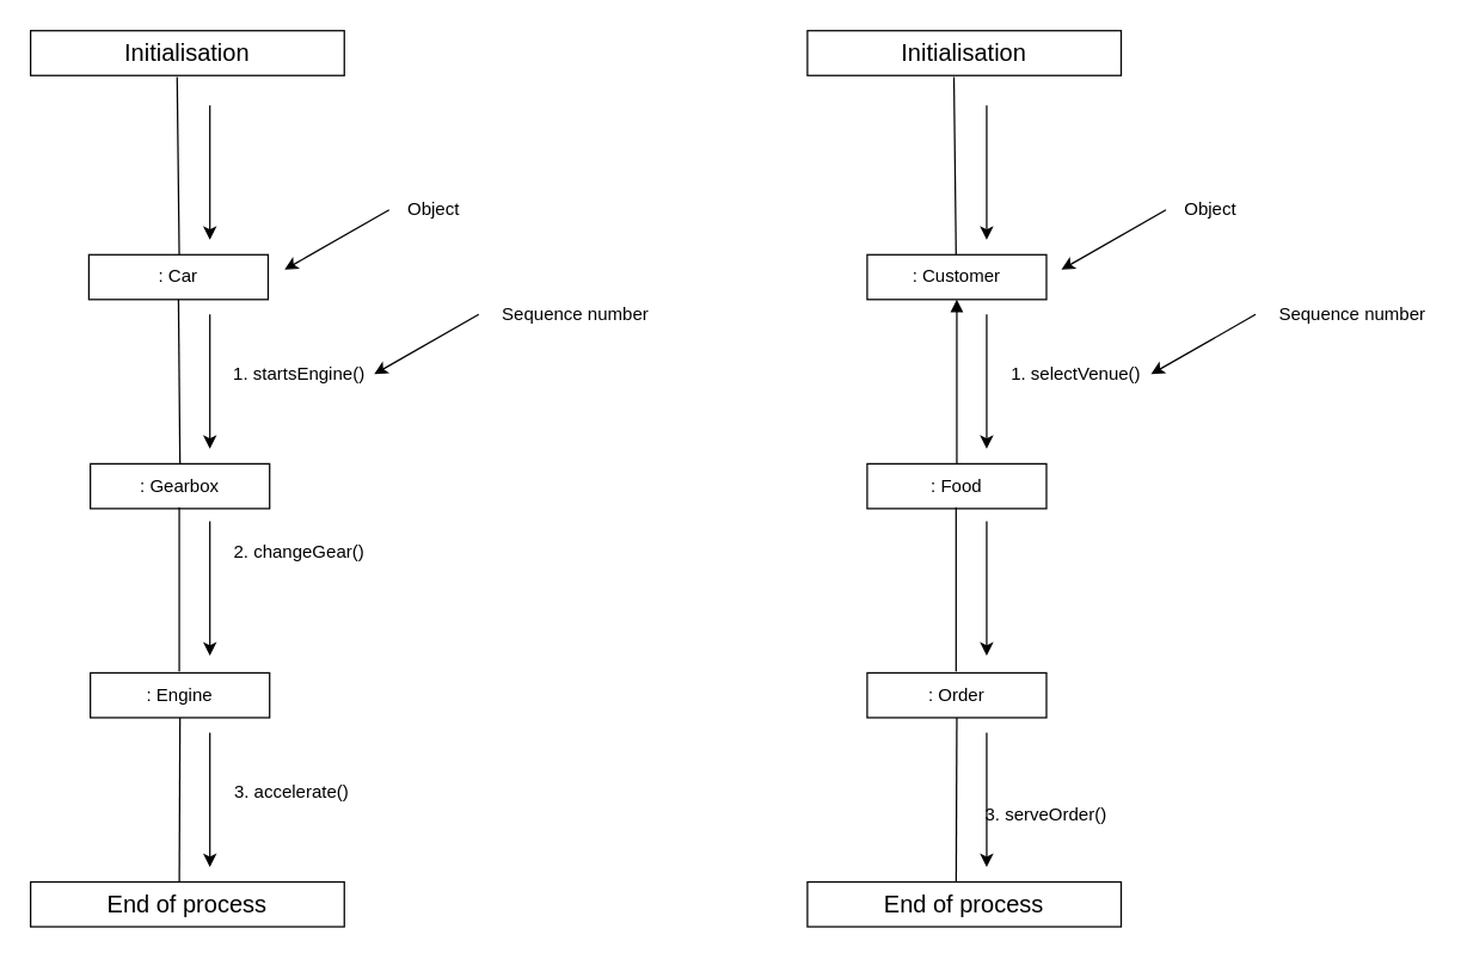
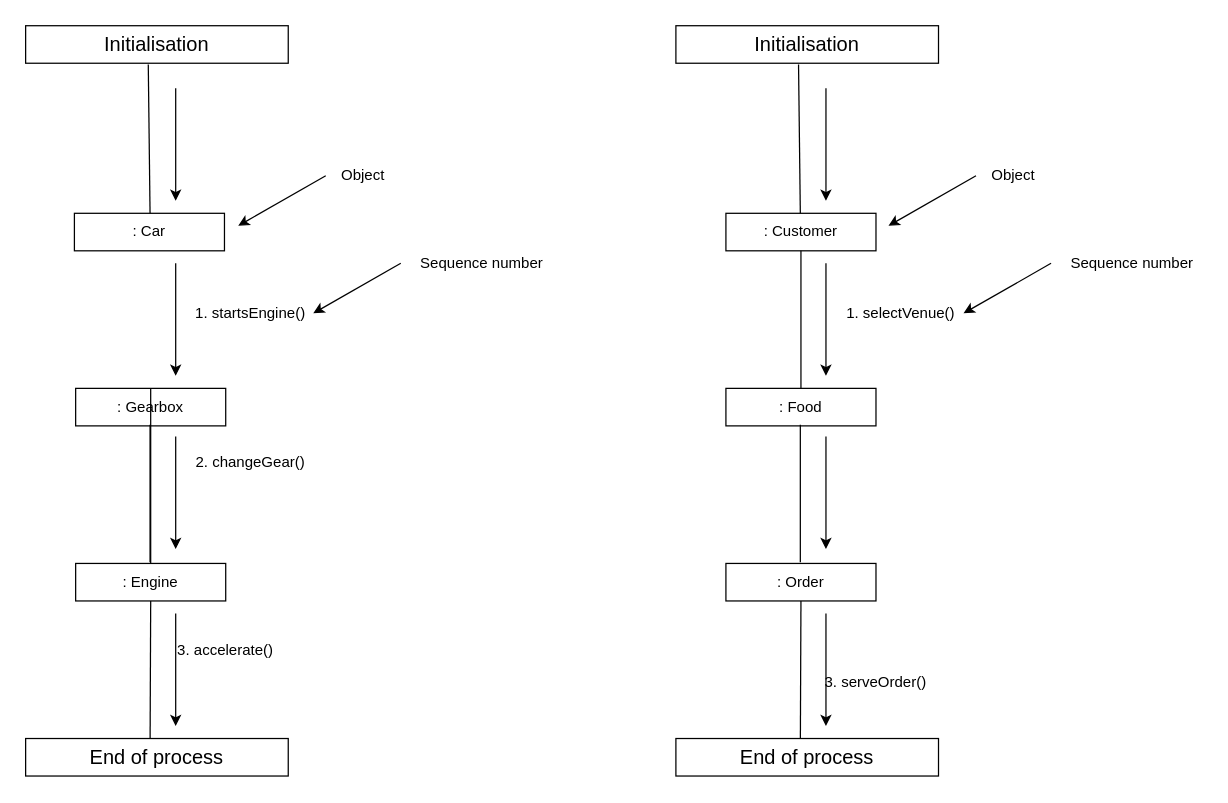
  <mxCell id="0" />
  <mxCell id="1" parent="0" />
  <mxCell id="2" value="&lt;font style=&quot;font-size: 16px&quot;&gt;Initialisation&lt;/font&gt;" style="rounded=0;whiteSpace=wrap;html=1;" parent="1" vertex="1"><mxGeometry x="20" y="20" width="210" height="30" as="geometry" /></mxCell>
  <mxCell id="3" value="&lt;font style=&quot;font-size: 16px&quot;&gt;End of process&lt;/font&gt;" style="rounded=0;whiteSpace=wrap;html=1;" parent="1" vertex="1"><mxGeometry x="20" y="590" width="210" height="30" as="geometry" /></mxCell>
  <mxCell id="4" value=": Engine" style="rounded=0;whiteSpace=wrap;html=1;" parent="1" vertex="1"><mxGeometry x="60" y="450" width="120" height="30" as="geometry" /></mxCell>
  <mxCell id="5" value=": Gearbox" style="rounded=0;whiteSpace=wrap;html=1;" parent="1" vertex="1"><mxGeometry x="60" y="310" width="120" height="30" as="geometry" /></mxCell>
  <mxCell id="6" value=": Car" style="rounded=0;whiteSpace=wrap;html=1;" parent="1" vertex="1"><mxGeometry x="59" y="170" width="120" height="30" as="geometry" /></mxCell>
  <mxCell id="7" value="" style="endArrow=none;html=1;exitX=0.542;exitY=0.333;exitDx=0;exitDy=0;exitPerimeter=0;" parent="1" edge="1"><mxGeometry width="50" height="50" relative="1" as="geometry"><mxPoint x="119.54" y="590" as="sourcePoint" /><mxPoint x="120" y="480" as="targetPoint" /></mxGeometry></mxCell>
- <mxCell id="8" value="" style="endArrow=none;html=1;entryX=0.5;entryY=1;entryDx=0;entryDy=0;exitX=0.5;exitY=0;exitDx=0;exitDy=0;" parent="1" source="5" target="6" edge="1"><mxGeometry width="50" height="50" relative="1" as="geometry"><mxPoint x="400" y="330" as="sourcePoint" /><mxPoint x="450" y="280" as="targetPoint" /></mxGeometry></mxCell>
+ <mxCell id="8" value="" style="endArrow=none;html=1;exitX=0.5;exitY=0;exitDx=0;exitDy=0;" parent="1" source="5" target="4" edge="1"><mxGeometry width="50" height="50" relative="1" as="geometry"><mxPoint x="400" y="330" as="sourcePoint" /><mxPoint x="450" y="280" as="targetPoint" /></mxGeometry></mxCell>
  <mxCell id="9" value="" style="endArrow=none;html=1;entryX=0.5;entryY=1;entryDx=0;entryDy=0;exitX=0.5;exitY=0;exitDx=0;exitDy=0;" parent="1" edge="1"><mxGeometry width="50" height="50" relative="1" as="geometry"><mxPoint x="119.5" y="449" as="sourcePoint" /><mxPoint x="119.5" y="339" as="targetPoint" /></mxGeometry></mxCell>
  <mxCell id="10" value="" style="endArrow=none;html=1;exitX=0.542;exitY=0.333;exitDx=0;exitDy=0;exitPerimeter=0;entryX=0.467;entryY=1.033;entryDx=0;entryDy=0;entryPerimeter=0;" parent="1" target="2" edge="1"><mxGeometry width="50" height="50" relative="1" as="geometry"><mxPoint x="119.5" y="170" as="sourcePoint" /><mxPoint x="119.96" y="60" as="targetPoint" /></mxGeometry></mxCell>
  <mxCell id="11" value="" style="endArrow=classic;html=1;" parent="1" edge="1"><mxGeometry width="50" height="50" relative="1" as="geometry"><mxPoint x="140" y="70" as="sourcePoint" /><mxPoint x="140" y="160" as="targetPoint" /></mxGeometry></mxCell>
  <mxCell id="12" value="" style="endArrow=classic;html=1;" parent="1" edge="1"><mxGeometry width="50" height="50" relative="1" as="geometry"><mxPoint x="140" y="210" as="sourcePoint" /><mxPoint x="140" y="300" as="targetPoint" /></mxGeometry></mxCell>
  <mxCell id="13" value="" style="endArrow=classic;html=1;" parent="1" edge="1"><mxGeometry width="50" height="50" relative="1" as="geometry"><mxPoint x="140" y="348.5" as="sourcePoint" /><mxPoint x="140" y="438.5" as="targetPoint" /></mxGeometry></mxCell>
  <mxCell id="14" value="" style="endArrow=classic;html=1;" parent="1" edge="1"><mxGeometry width="50" height="50" relative="1" as="geometry"><mxPoint x="140" y="490" as="sourcePoint" /><mxPoint x="140" y="580" as="targetPoint" /></mxGeometry></mxCell>
  <mxCell id="15" value="" style="endArrow=classic;html=1;" parent="1" edge="1"><mxGeometry width="50" height="50" relative="1" as="geometry"><mxPoint x="260" y="140" as="sourcePoint" /><mxPoint x="190" y="180" as="targetPoint" /></mxGeometry></mxCell>
  <mxCell id="16" value="Object" style="text;html=1;strokeColor=none;fillColor=none;align=center;verticalAlign=middle;whiteSpace=wrap;rounded=0;" parent="1" vertex="1"><mxGeometry x="270" y="130" width="40" height="20" as="geometry" /></mxCell>
  <mxCell id="17" value="1. startsEngine()" style="text;html=1;strokeColor=none;fillColor=none;align=center;verticalAlign=middle;whiteSpace=wrap;rounded=0;" parent="1" vertex="1"><mxGeometry x="150" y="240" width="100" height="20" as="geometry" /></mxCell>
  <mxCell id="18" value="2. changeGear()" style="text;html=1;strokeColor=none;fillColor=none;align=center;verticalAlign=middle;whiteSpace=wrap;rounded=0;" parent="1" vertex="1"><mxGeometry x="150" y="359" width="100" height="20" as="geometry" /></mxCell>
  <mxCell id="19" value="" style="endArrow=classic;html=1;" parent="1" edge="1"><mxGeometry width="50" height="50" relative="1" as="geometry"><mxPoint x="320" y="210" as="sourcePoint" /><mxPoint x="250" y="250" as="targetPoint" /></mxGeometry></mxCell>
  <mxCell id="20" value="Sequence number" style="text;html=1;strokeColor=none;fillColor=none;align=center;verticalAlign=middle;whiteSpace=wrap;rounded=0;" parent="1" vertex="1"><mxGeometry x="330" y="200" width="110" height="20" as="geometry" /></mxCell>
- <mxCell id="21" value="3. accelerate()" style="text;html=1;strokeColor=none;fillColor=none;align=center;verticalAlign=middle;whiteSpace=wrap;rounded=0;" parent="1" vertex="1"><mxGeometry x="150" y="520" width="90" height="20" as="geometry" /></mxCell>
+ <mxCell id="21" value="3. accelerate()" style="text;html=1;strokeColor=none;fillColor=none;align=center;verticalAlign=middle;whiteSpace=wrap;rounded=0;" parent="1" vertex="1"><mxGeometry x="135" y="510" width="90" height="20" as="geometry" /></mxCell>
  <mxCell id="22" value="&lt;font style=&quot;font-size: 16px&quot;&gt;Initialisation&lt;/font&gt;" style="rounded=0;whiteSpace=wrap;html=1;" parent="1" vertex="1"><mxGeometry x="540" y="20" width="210" height="30" as="geometry" /></mxCell>
  <mxCell id="23" value="&lt;font style=&quot;font-size: 16px&quot;&gt;End of process&lt;/font&gt;" style="rounded=0;whiteSpace=wrap;html=1;" parent="1" vertex="1"><mxGeometry x="540" y="590" width="210" height="30" as="geometry" /></mxCell>
  <mxCell id="24" value=": Order" style="rounded=0;whiteSpace=wrap;html=1;" parent="1" vertex="1"><mxGeometry x="580" y="450" width="120" height="30" as="geometry" /></mxCell>
  <mxCell id="25" value=": Food" style="rounded=0;whiteSpace=wrap;html=1;" parent="1" vertex="1"><mxGeometry x="580" y="310" width="120" height="30" as="geometry" /></mxCell>
  <mxCell id="26" value=": Customer" style="rounded=0;whiteSpace=wrap;html=1;" parent="1" vertex="1"><mxGeometry x="580" y="170" width="120" height="30" as="geometry" /></mxCell>
  <mxCell id="27" value="" style="endArrow=none;html=1;exitX=0.542;exitY=0.333;exitDx=0;exitDy=0;exitPerimeter=0;" parent="1" edge="1"><mxGeometry width="50" height="50" relative="1" as="geometry"><mxPoint x="639.54" y="590" as="sourcePoint" /><mxPoint x="640" y="480" as="targetPoint" /></mxGeometry></mxCell>
- <mxCell id="28" value="" style="endArrow=block;html=1;entryX=0.5;entryY=1;entryDx=0;entryDy=0;exitX=0.5;exitY=0;exitDx=0;exitDy=0;" parent="1" source="25" target="26" edge="1"><mxGeometry width="50" height="50" relative="1" as="geometry"><mxPoint x="920" y="330" as="sourcePoint" /><mxPoint x="970" y="280" as="targetPoint" /></mxGeometry></mxCell>
+ <mxCell id="28" value="" style="endArrow=none;html=1;entryX=0.5;entryY=1;entryDx=0;entryDy=0;exitX=0.5;exitY=0;exitDx=0;exitDy=0;" parent="1" source="25" target="26" edge="1"><mxGeometry width="50" height="50" relative="1" as="geometry"><mxPoint x="920" y="330" as="sourcePoint" /><mxPoint x="970" y="280" as="targetPoint" /></mxGeometry></mxCell>
  <mxCell id="29" value="" style="endArrow=none;html=1;entryX=0.5;entryY=1;entryDx=0;entryDy=0;exitX=0.5;exitY=0;exitDx=0;exitDy=0;" parent="1" edge="1"><mxGeometry width="50" height="50" relative="1" as="geometry"><mxPoint x="639.5" y="449" as="sourcePoint" /><mxPoint x="639.5" y="339" as="targetPoint" /></mxGeometry></mxCell>
  <mxCell id="30" value="" style="endArrow=none;html=1;exitX=0.542;exitY=0.333;exitDx=0;exitDy=0;exitPerimeter=0;entryX=0.467;entryY=1.033;entryDx=0;entryDy=0;entryPerimeter=0;" parent="1" target="22" edge="1"><mxGeometry width="50" height="50" relative="1" as="geometry"><mxPoint x="639.5" y="170" as="sourcePoint" /><mxPoint x="639.96" y="60" as="targetPoint" /></mxGeometry></mxCell>
  <mxCell id="31" value="" style="endArrow=classic;html=1;" parent="1" edge="1"><mxGeometry width="50" height="50" relative="1" as="geometry"><mxPoint x="660" y="70" as="sourcePoint" /><mxPoint x="660" y="160" as="targetPoint" /></mxGeometry></mxCell>
  <mxCell id="32" value="" style="endArrow=classic;html=1;" parent="1" edge="1"><mxGeometry width="50" height="50" relative="1" as="geometry"><mxPoint x="660" y="210" as="sourcePoint" /><mxPoint x="660" y="300" as="targetPoint" /></mxGeometry></mxCell>
  <mxCell id="33" value="" style="endArrow=classic;html=1;" parent="1" edge="1"><mxGeometry width="50" height="50" relative="1" as="geometry"><mxPoint x="660" y="348.5" as="sourcePoint" /><mxPoint x="660" y="438.5" as="targetPoint" /></mxGeometry></mxCell>
  <mxCell id="34" value="" style="endArrow=classic;html=1;" parent="1" edge="1"><mxGeometry width="50" height="50" relative="1" as="geometry"><mxPoint x="660" y="490" as="sourcePoint" /><mxPoint x="660" y="580" as="targetPoint" /></mxGeometry></mxCell>
  <mxCell id="35" value="" style="endArrow=classic;html=1;" parent="1" edge="1"><mxGeometry width="50" height="50" relative="1" as="geometry"><mxPoint x="780" y="140" as="sourcePoint" /><mxPoint x="710" y="180" as="targetPoint" /></mxGeometry></mxCell>
  <mxCell id="36" value="Object" style="text;html=1;strokeColor=none;fillColor=none;align=center;verticalAlign=middle;whiteSpace=wrap;rounded=0;" parent="1" vertex="1"><mxGeometry x="790" y="130" width="40" height="20" as="geometry" /></mxCell>
  <mxCell id="37" value="1. selectVenue()" style="text;html=1;strokeColor=none;fillColor=none;align=center;verticalAlign=middle;whiteSpace=wrap;rounded=0;" parent="1" vertex="1"><mxGeometry x="670" y="240" width="100" height="20" as="geometry" /></mxCell>
  <mxCell id="38" value="" style="endArrow=classic;html=1;" parent="1" edge="1"><mxGeometry width="50" height="50" relative="1" as="geometry"><mxPoint x="840" y="210" as="sourcePoint" /><mxPoint x="770" y="250" as="targetPoint" /></mxGeometry></mxCell>
  <mxCell id="39" value="Sequence number" style="text;html=1;strokeColor=none;fillColor=none;align=center;verticalAlign=middle;whiteSpace=wrap;rounded=0;" parent="1" vertex="1"><mxGeometry x="850" y="200" width="110" height="20" as="geometry" /></mxCell>
  <mxCell id="40" value="3. serveOrder()" style="text;html=1;strokeColor=none;fillColor=none;align=center;verticalAlign=middle;whiteSpace=wrap;rounded=0;" parent="1" vertex="1"><mxGeometry x="655" y="535" width="90" height="20" as="geometry" /></mxCell>
